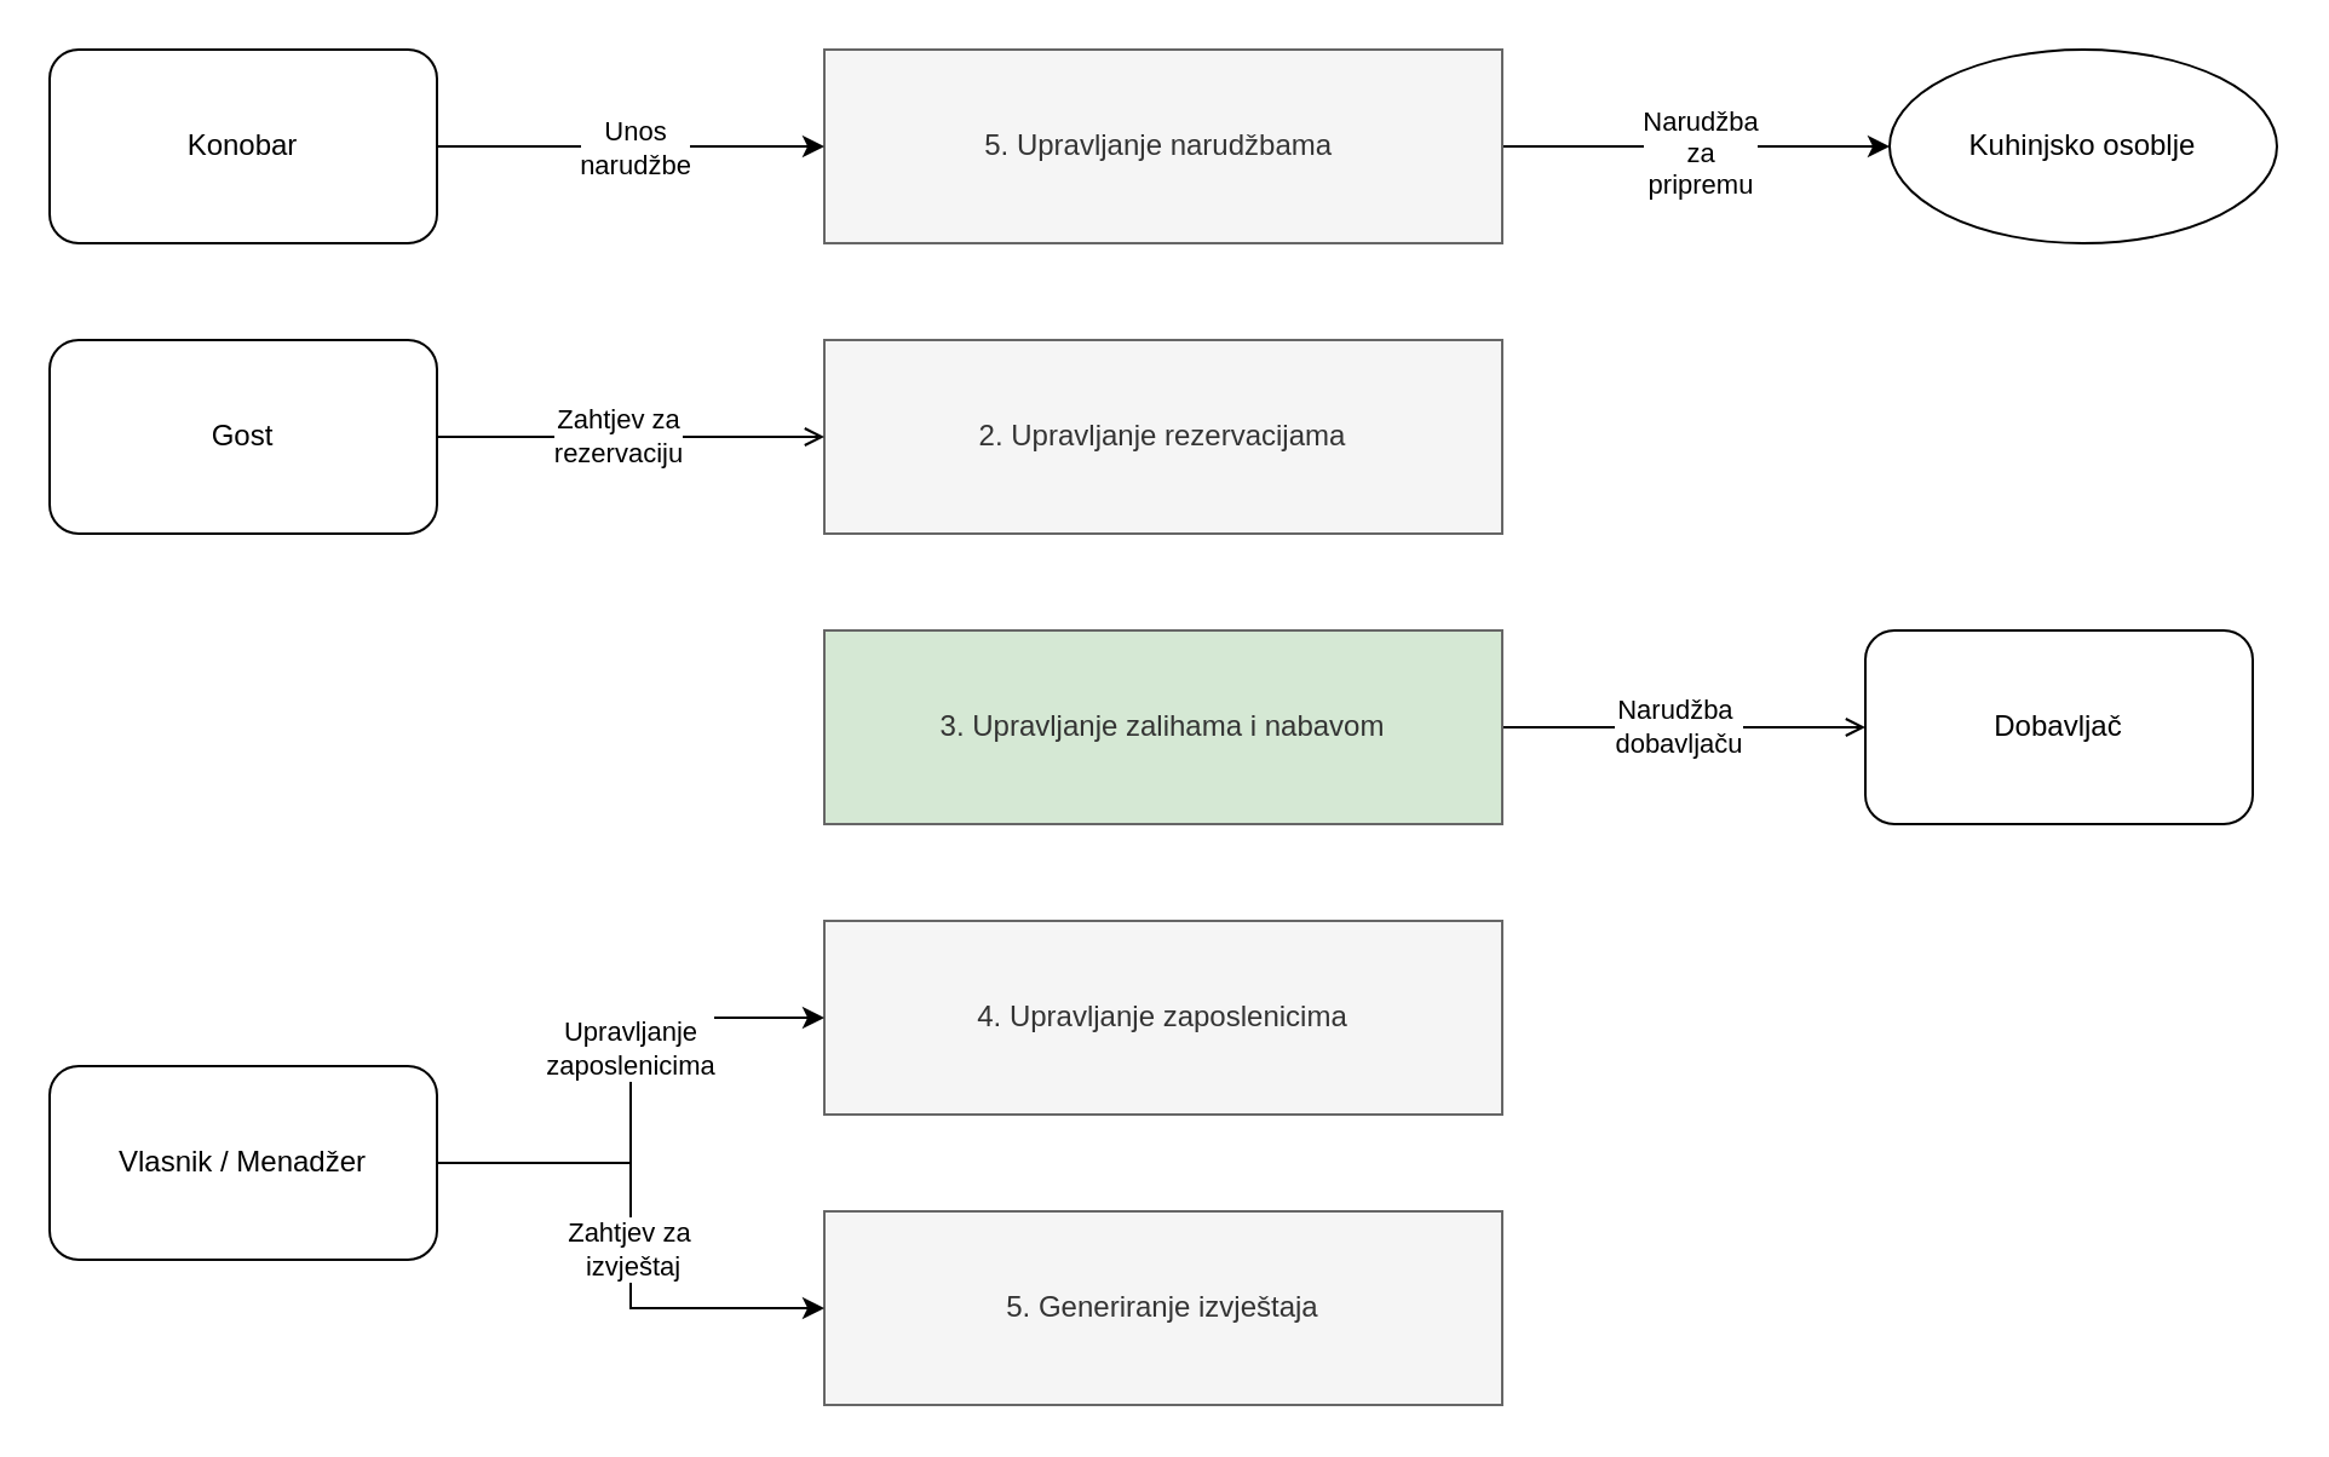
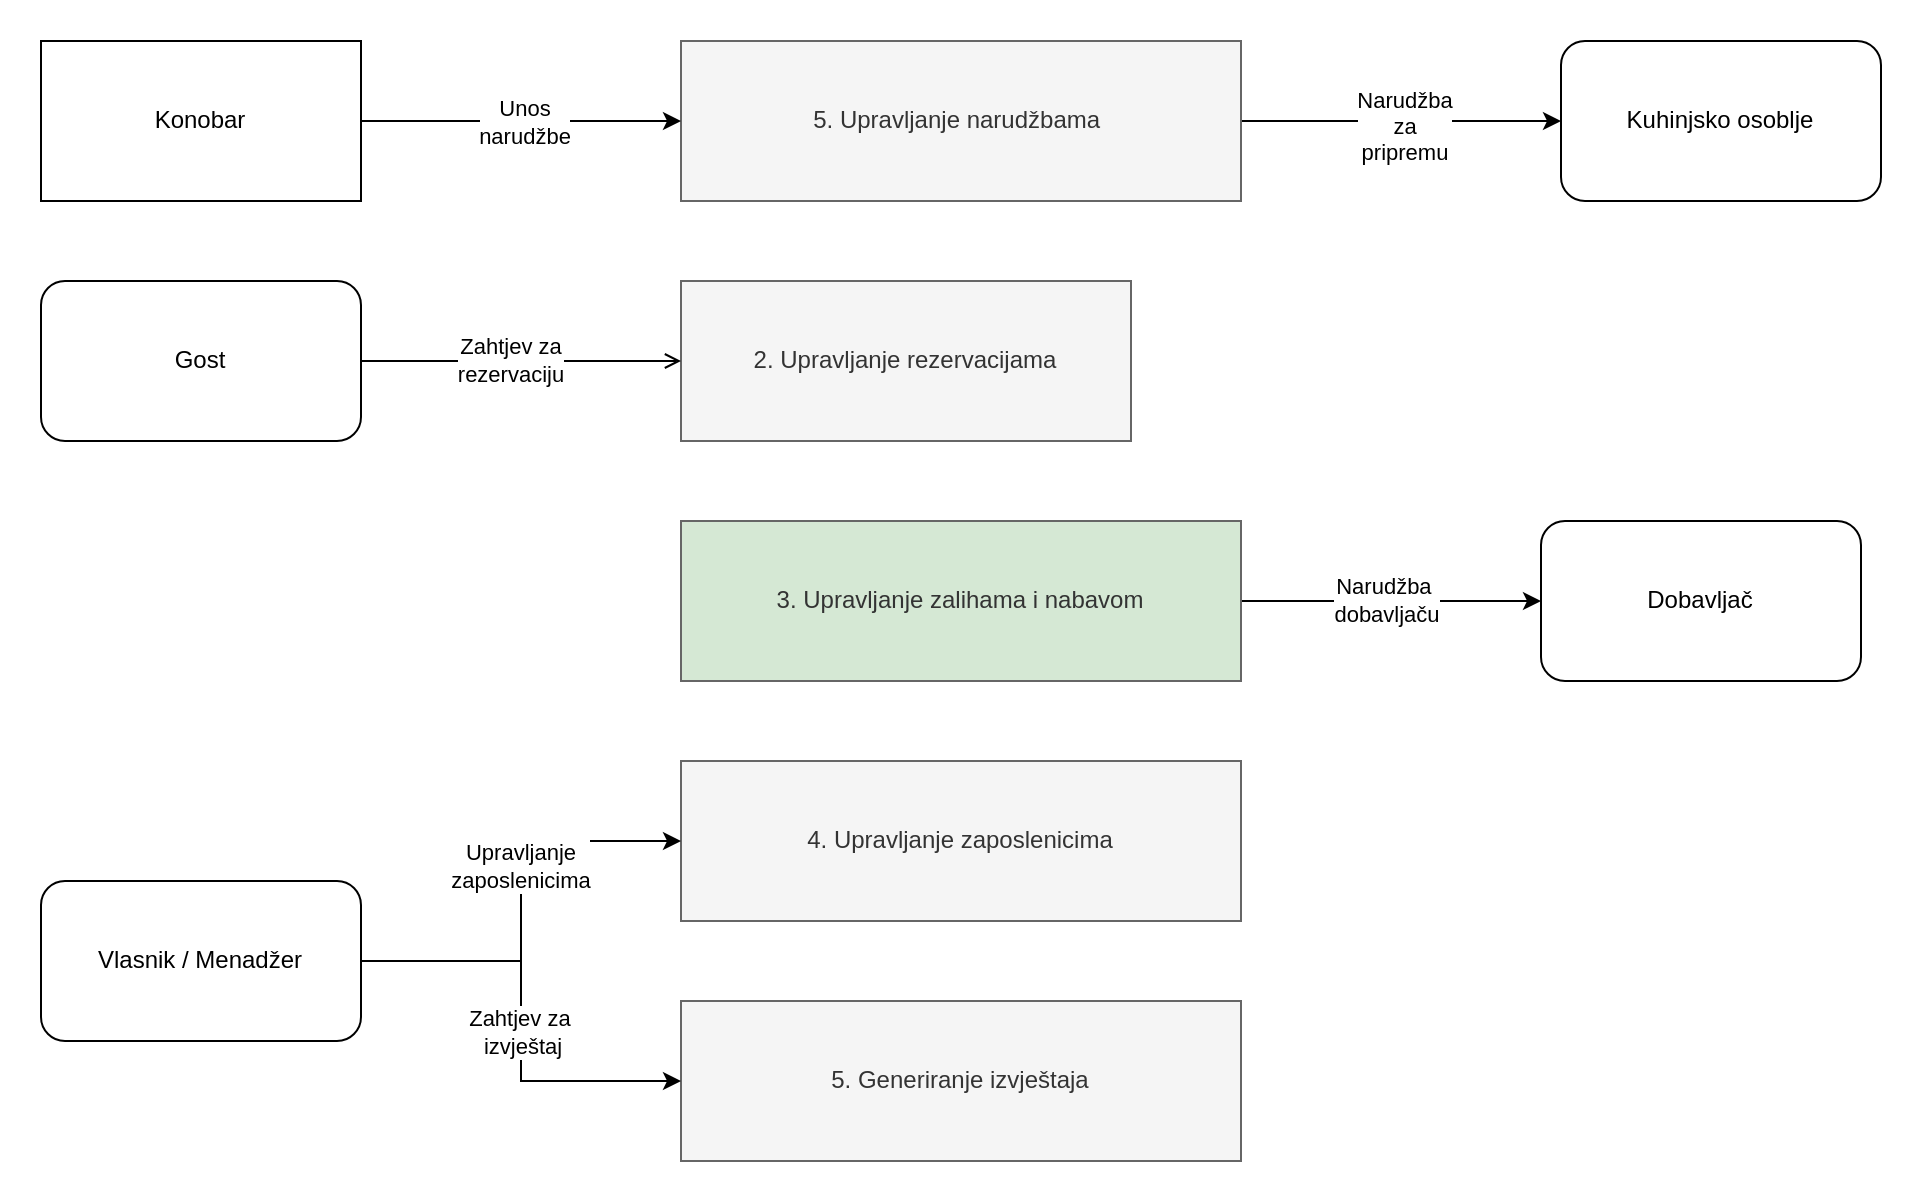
  <mxCell id="0" />
  <mxCell id="1" parent="0" />
  <mxCell id="2" style="edgeStyle=orthogonalEdgeStyle;rounded=0;orthogonalLoop=1;jettySize=auto;html=1;exitX=1;exitY=0.5;exitDx=0;exitDy=0;entryX=0;entryY=0.5;entryDx=0;entryDy=0;" parent="1" source="4" target="17" edge="1"><mxGeometry relative="1" as="geometry" /></mxCell>
  <mxCell id="3" value="Narudžba&lt;div&gt;za&lt;/div&gt;&lt;div&gt;pripremu&lt;/div&gt;" style="edgeLabel;html=1;align=center;verticalAlign=middle;resizable=0;points=[];" parent="2" vertex="1" connectable="0"><mxGeometry x="0.012" y="-2" relative="1" as="geometry"><mxPoint as="offset" /></mxGeometry></mxCell>
  <mxCell id="4" value="5. Upravljanje narudžbama&amp;nbsp;" style="rounded=0;whiteSpace=wrap;html=1;fillColor=#F5F5F5;fontColor=#333333;strokeColor=#666666;" parent="1" vertex="1"><mxGeometry x="340" y="20" width="280" height="80" as="geometry" /></mxCell>
- <mxCell id="5" value="2. Upravljanje rezervacijama" style="rounded=0;whiteSpace=wrap;html=1;fillColor=#F5F5F5;fontColor=#333333;strokeColor=#666666;" parent="1" vertex="1"><mxGeometry x="340" y="140" width="280" height="80" as="geometry" /></mxCell>
- <mxCell id="6" style="edgeStyle=orthogonalEdgeStyle;rounded=0;orthogonalLoop=1;jettySize=auto;html=1;exitX=1;exitY=0.5;exitDx=0;exitDy=0;endArrow=open;" parent="1" source="8" target="18" edge="1"><mxGeometry relative="1" as="geometry" /></mxCell>
+ <mxCell id="5" value="2. Upravljanje rezervacijama" style="rounded=0;whiteSpace=wrap;html=1;fillColor=#F5F5F5;fontColor=#333333;strokeColor=#666666;" parent="1" vertex="1"><mxGeometry x="340" y="140" width="225" height="80" as="geometry" /></mxCell>
+ <mxCell id="6" style="edgeStyle=orthogonalEdgeStyle;rounded=0;orthogonalLoop=1;jettySize=auto;html=1;exitX=1;exitY=0.5;exitDx=0;exitDy=0;" parent="1" source="8" target="18" edge="1"><mxGeometry relative="1" as="geometry" /></mxCell>
  <mxCell id="7" value="Narudžba&amp;nbsp;&lt;div&gt;dobavljaču&lt;/div&gt;" style="edgeLabel;html=1;align=center;verticalAlign=middle;resizable=0;points=[];" parent="6" vertex="1" connectable="0"><mxGeometry x="-0.041" y="1" relative="1" as="geometry"><mxPoint as="offset" /></mxGeometry></mxCell>
  <mxCell id="8" value="3. Upravljanje zalihama i nabavom" style="rounded=0;whiteSpace=wrap;html=1;fillColor=#d5e8d4;fontColor=#333333;strokeColor=#666666;" parent="1" vertex="1"><mxGeometry x="340" y="260" width="280" height="80" as="geometry" /></mxCell>
  <mxCell id="9" value="4. Upravljanje zaposlenicima" style="rounded=0;whiteSpace=wrap;html=1;fillColor=#F5F5F5;fontColor=#333333;strokeColor=#666666;" parent="1" vertex="1"><mxGeometry x="340" y="380" width="280" height="80" as="geometry" /></mxCell>
  <mxCell id="10" value="5. Generiranje izvještaja" style="rounded=0;whiteSpace=wrap;html=1;fillColor=#F5F5F5;fontColor=#333333;strokeColor=#666666;" parent="1" vertex="1"><mxGeometry x="340" y="500" width="280" height="80" as="geometry" /></mxCell>
  <mxCell id="11" style="edgeStyle=orthogonalEdgeStyle;rounded=0;orthogonalLoop=1;jettySize=auto;html=1;" parent="1" source="13" target="4" edge="1"><mxGeometry relative="1" as="geometry" /></mxCell>
  <mxCell id="12" value="Unos&lt;div&gt;narudžbe&lt;/div&gt;" style="edgeLabel;html=1;align=center;verticalAlign=middle;resizable=0;points=[];" parent="11" vertex="1" connectable="0"><mxGeometry x="0.008" relative="1" as="geometry"><mxPoint as="offset" /></mxGeometry></mxCell>
- <mxCell id="13" value="Konobar" style="rounded=1;whiteSpace=wrap;html=1;" parent="1" vertex="1"><mxGeometry x="20" y="20" width="160" height="80" as="geometry" /></mxCell>
+ <mxCell id="13" value="Konobar" style="whiteSpace=wrap;html=1;rounded=0;" parent="1" vertex="1"><mxGeometry x="20" y="20" width="160" height="80" as="geometry" /></mxCell>
  <mxCell id="14" style="edgeStyle=orthogonalEdgeStyle;rounded=0;orthogonalLoop=1;jettySize=auto;html=1;endArrow=open;" parent="1" source="16" target="5" edge="1"><mxGeometry relative="1" as="geometry" /></mxCell>
  <mxCell id="15" value="Zahtjev za&lt;div&gt;rezervaciju&lt;/div&gt;" style="edgeLabel;html=1;align=center;verticalAlign=middle;resizable=0;points=[];" parent="14" vertex="1" connectable="0"><mxGeometry x="-0.08" y="1" relative="1" as="geometry"><mxPoint as="offset" /></mxGeometry></mxCell>
  <mxCell id="16" value="Gost" style="rounded=1;whiteSpace=wrap;html=1;" parent="1" vertex="1"><mxGeometry x="20" y="140" width="160" height="80" as="geometry" /></mxCell>
- <mxCell id="17" value="Kuhinjsko osoblje" style="ellipse;whiteSpace=wrap;html=1;" parent="1" vertex="1"><mxGeometry y="20" width="160" height="80" as="geometry" x="780" /></mxCell>
+ <mxCell id="17" value="Kuhinjsko osoblje" style="rounded=1;whiteSpace=wrap;html=1;" parent="1" vertex="1"><mxGeometry y="20" width="160" height="80" as="geometry" x="780" /></mxCell>
  <mxCell id="18" value="Dobavljač" style="rounded=1;whiteSpace=wrap;html=1;" parent="1" vertex="1"><mxGeometry x="770" y="260" width="160" height="80" as="geometry" /></mxCell>
  <mxCell id="19" style="edgeStyle=orthogonalEdgeStyle;rounded=0;orthogonalLoop=1;jettySize=auto;html=1;exitX=1;exitY=0.5;exitDx=0;exitDy=0;entryX=0;entryY=0.5;entryDx=0;entryDy=0;" parent="1" source="23" target="9" edge="1"><mxGeometry relative="1" as="geometry" /></mxCell>
  <mxCell id="20" value="Upravljanje&lt;div&gt;zaposlenicima&lt;/div&gt;" style="edgeLabel;html=1;align=center;verticalAlign=middle;resizable=0;points=[];" parent="19" vertex="1" connectable="0"><mxGeometry x="0.168" y="1" relative="1" as="geometry"><mxPoint as="offset" /></mxGeometry></mxCell>
  <mxCell id="21" style="edgeStyle=orthogonalEdgeStyle;rounded=0;orthogonalLoop=1;jettySize=auto;html=1;entryX=0;entryY=0.5;entryDx=0;entryDy=0;" parent="1" source="23" target="10" edge="1"><mxGeometry relative="1" as="geometry" /></mxCell>
  <mxCell id="22" value="Zahtjev za&amp;nbsp;&lt;div&gt;izvještaj&lt;/div&gt;" style="edgeLabel;html=1;align=center;verticalAlign=middle;resizable=0;points=[];" parent="21" vertex="1" connectable="0"><mxGeometry x="0.044" relative="1" as="geometry"><mxPoint as="offset" /></mxGeometry></mxCell>
  <mxCell id="23" value="Vlasnik / Menadžer" style="rounded=1;whiteSpace=wrap;html=1;" parent="1" vertex="1"><mxGeometry x="20" y="440" width="160" height="80" as="geometry" /></mxCell>
